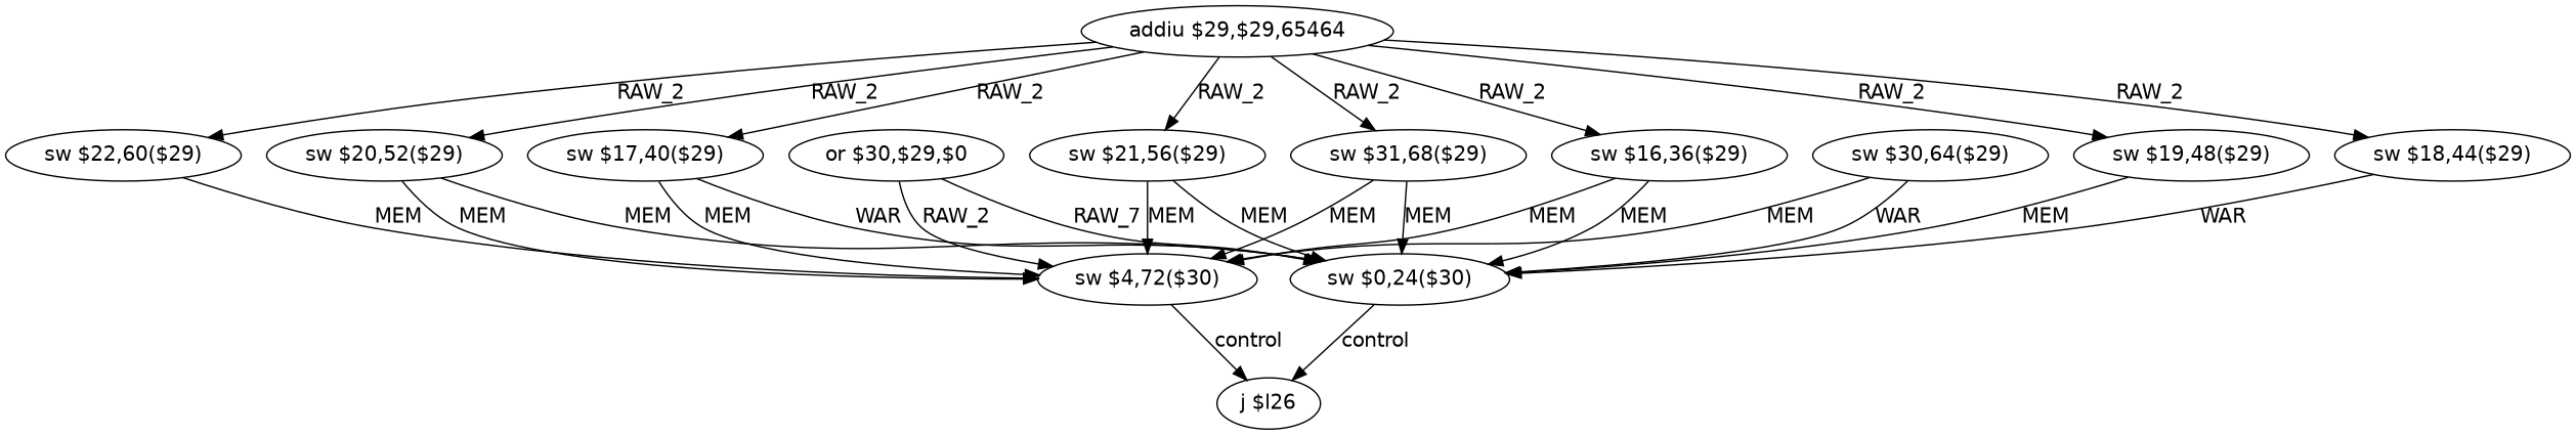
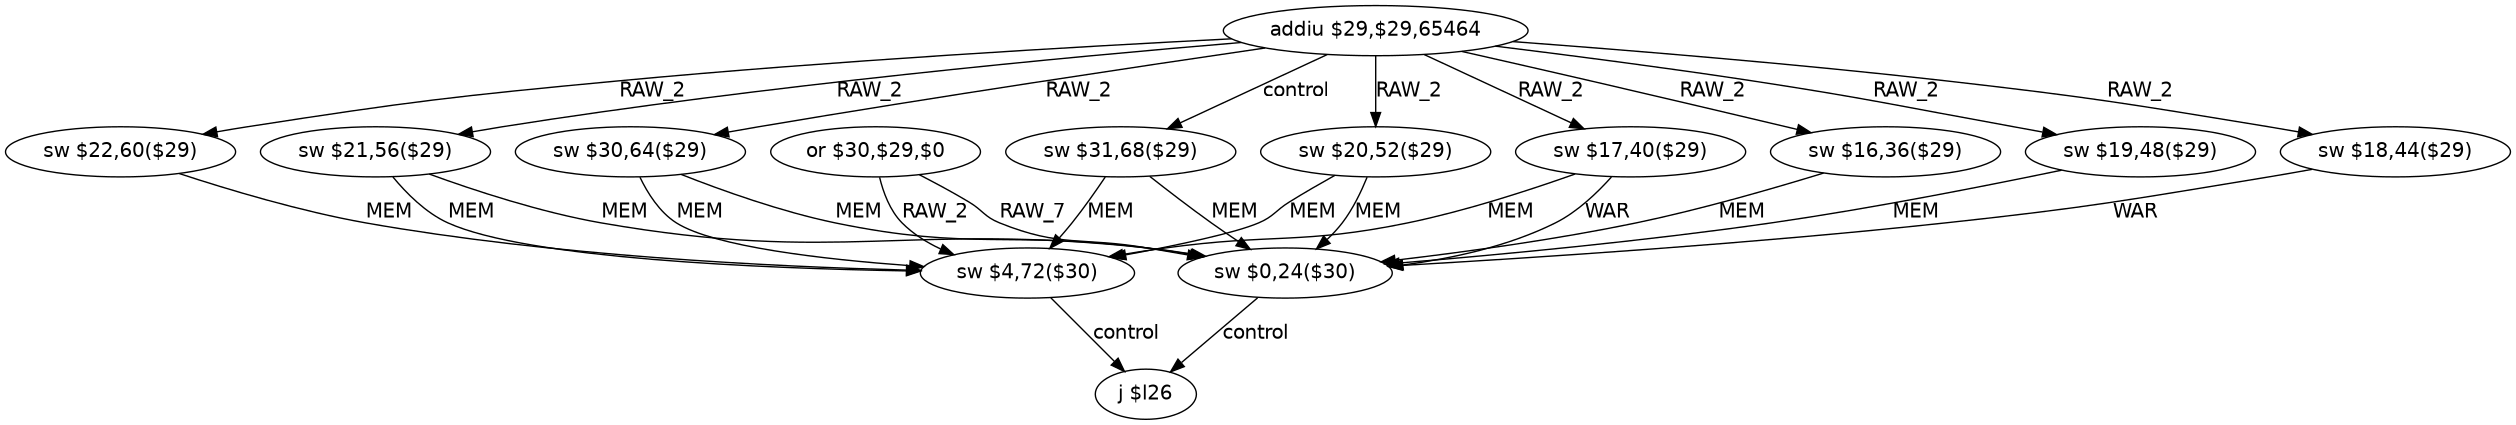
  digraph {
    fontname="DejaVu Sans"
    node [fontname="DejaVu Sans" shape=ellipse]
    edge [fontname="DejaVu Sans"]
    n1 [label="addiu $29,$29,65464"]
    n2 [label="sw $31,68($29)"]
    n3 [label="sw $30,64($29)"]
    n4 [label="sw $22,60($29)"]
    n5 [label="sw $21,56($29)"]
    n6 [label="sw $20,52($29)"]
    n7 [label="sw $19,48($29)"]
    n8 [label="sw $18,44($29)"]
    n9 [label="sw $17,40($29)"]
    n10 [label="sw $16,36($29)"]
    n11 [label="sw $4,72($30)"]
    n12 [label="sw $0,24($30)"]
    n13 [label="or $30,$29,$0"]
    n14 [label="j $l26"]
-   n1 -> n2 [label=RAW_2]
+   n1 -> n2 [label=control]
+   n1 -> n3 [label=RAW_2]
    n1 -> n4 [label=RAW_2]
    n1 -> n5 [label=RAW_2]
    n1 -> n6 [label=RAW_2]
    n1 -> n7 [label=RAW_2]
    n1 -> n8 [label=RAW_2]
    n1 -> n9 [label=RAW_2]
    n1 -> n10 [label=RAW_2]
    n2 -> n11 [label=MEM]
    n2 -> n12 [label=MEM]
    n3 -> n11 [label=MEM]
-   n3 -> n12 [label=WAR]
+   n3 -> n12 [label=MEM]
    n4 -> n11 [label=MEM]
    n5 -> n11 [label=MEM]
    n5 -> n12 [label=MEM]
    n6 -> n11 [label=MEM]
    n6 -> n12 [label=MEM]
    n7 -> n12 [label=MEM]
    n8 -> n12 [label=WAR]
    n9 -> n11 [label=MEM]
    n9 -> n12 [label=WAR]
-   n10 -> n11 [label=MEM]
    n10 -> n12 [label=MEM]
    n11 -> n14 [label=control]
    n12 -> n14 [label=control]
    n13 -> n11 [label=RAW_2]
    n13 -> n12 [label=RAW_7]
  }
